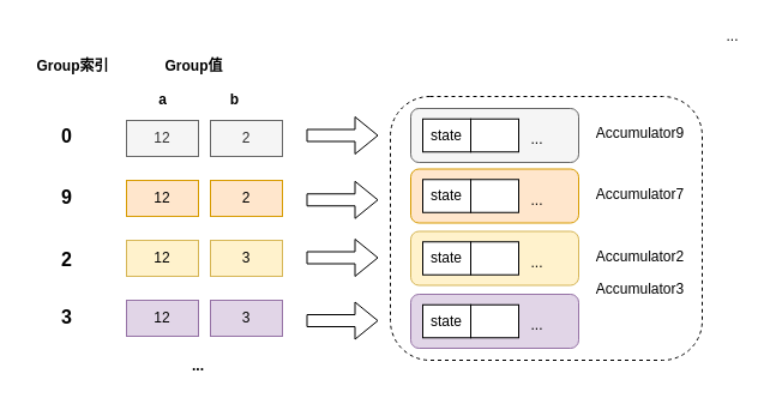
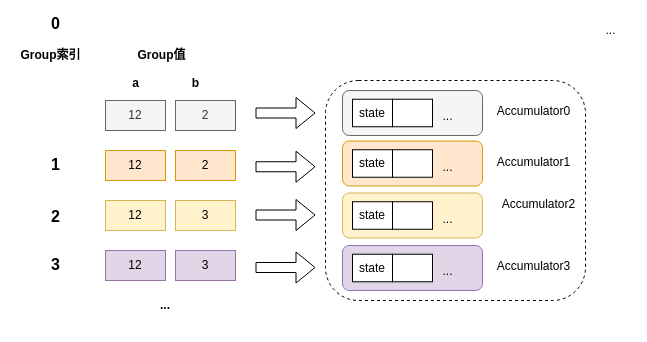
  <mxCell id="0" />
  <mxCell id="1" parent="0" />
  <mxCell id="2" value="" style="rounded=1;whiteSpace=wrap;html=1;dashed=1;" vertex="1" parent="1"><mxGeometry x="325" y="80" width="260" height="220" as="geometry" /></mxCell>
  <mxCell id="3" value="12" style="rounded=0;whiteSpace=wrap;html=1;fillColor=#f5f5f5;strokeColor=#666666;fontColor=#333333;" vertex="1" parent="1"><mxGeometry x="105" y="100" width="60" height="30" as="geometry" /></mxCell>
  <mxCell id="4" value="2" style="rounded=0;whiteSpace=wrap;html=1;fillColor=#f5f5f5;strokeColor=#666666;fontColor=#333333;" vertex="1" parent="1"><mxGeometry x="175" y="100" width="60" height="30" as="geometry" /></mxCell>
  <mxCell id="5" value="12" style="rounded=0;whiteSpace=wrap;html=1;fillColor=#ffe6cc;strokeColor=#d79b00;" vertex="1" parent="1"><mxGeometry x="105" y="150" width="60" height="30" as="geometry" /></mxCell>
  <mxCell id="6" value="2" style="rounded=0;whiteSpace=wrap;html=1;fillColor=#ffe6cc;strokeColor=#d79b00;" vertex="1" parent="1"><mxGeometry x="175" y="150" width="60" height="30" as="geometry" /></mxCell>
  <mxCell id="7" value="12" style="rounded=0;whiteSpace=wrap;html=1;fillColor=#fff2cc;strokeColor=#d6b656;" vertex="1" parent="1"><mxGeometry x="105" y="200" width="60" height="30" as="geometry" /></mxCell>
  <mxCell id="8" value="3" style="rounded=0;whiteSpace=wrap;html=1;fillColor=#fff2cc;strokeColor=#d6b656;" vertex="1" parent="1"><mxGeometry x="175" y="200" width="60" height="30" as="geometry" /></mxCell>
  <mxCell id="9" value="12" style="rounded=0;whiteSpace=wrap;html=1;fillColor=#e1d5e7;strokeColor=#9673a6;" vertex="1" parent="1"><mxGeometry x="105" y="250" width="60" height="30" as="geometry" /></mxCell>
  <mxCell id="10" value="3" style="rounded=0;whiteSpace=wrap;html=1;fillColor=#e1d5e7;strokeColor=#9673a6;" vertex="1" parent="1"><mxGeometry x="175" y="250" width="60" height="30" as="geometry" /></mxCell>
  <mxCell id="11" value="Group值" style="text;html=1;align=center;verticalAlign=middle;resizable=0;points=[];autosize=1;strokeColor=none;fillColor=none;fontStyle=1" vertex="1" parent="1"><mxGeometry x="126" y="40" width="70" height="30" as="geometry" /></mxCell>
  <mxCell id="12" value="a" style="text;html=1;align=center;verticalAlign=middle;resizable=0;points=[];autosize=1;strokeColor=none;fillColor=none;fontStyle=1" vertex="1" parent="1"><mxGeometry x="120" y="68" width="30" height="30" as="geometry" /></mxCell>
  <mxCell id="13" value="b" style="text;html=1;align=center;verticalAlign=middle;resizable=0;points=[];autosize=1;strokeColor=none;fillColor=none;fontStyle=1" vertex="1" parent="1"><mxGeometry x="180" y="68" width="30" height="30" as="geometry" /></mxCell>
  <mxCell id="14" value="&lt;b&gt;...&lt;/b&gt;" style="text;html=1;align=center;verticalAlign=middle;whiteSpace=wrap;rounded=0;" vertex="1" parent="1"><mxGeometry x="135" y="290" width="60" height="30" as="geometry" /></mxCell>
- <mxCell id="15" value="0" style="text;html=1;align=center;verticalAlign=middle;resizable=0;points=[];autosize=1;strokeColor=none;fontStyle=1;fontSize=16;" vertex="1" parent="1"><mxGeometry x="45" y="103" width="20" height="20" as="geometry" /></mxCell>
- <mxCell id="16" value="9" style="text;html=1;align=center;verticalAlign=middle;resizable=0;points=[];autosize=1;strokeColor=none;fontStyle=1;fontSize=16;" vertex="1" parent="1"><mxGeometry x="45" y="154" width="20" height="20" as="geometry" /></mxCell>
+ <mxCell id="15" value="0" style="text;html=1;align=center;verticalAlign=middle;resizable=0;points=[];autosize=1;strokeColor=none;fontStyle=1;fontSize=16;" vertex="1" parent="1"><mxGeometry x="45" y="13" width="20" height="20" as="geometry" /></mxCell>
+ <mxCell id="16" value="1" style="text;html=1;align=center;verticalAlign=middle;resizable=0;points=[];autosize=1;strokeColor=none;fontStyle=1;fontSize=16;" vertex="1" parent="1"><mxGeometry x="45" y="154" width="20" height="20" as="geometry" /></mxCell>
  <mxCell id="17" value="2" style="text;html=1;align=center;verticalAlign=middle;resizable=0;points=[];autosize=1;strokeColor=none;fontStyle=1;fontSize=16;" vertex="1" parent="1"><mxGeometry x="45" y="206" width="20" height="20" as="geometry" /></mxCell>
  <mxCell id="18" value="3" style="text;html=1;align=center;verticalAlign=middle;resizable=0;points=[];autosize=1;strokeColor=none;fontStyle=1;fontSize=16;" vertex="1" parent="1"><mxGeometry x="45" y="254" width="20" height="20" as="geometry" /></mxCell>
- <mxCell id="19" value="Group索引" style="text;html=1;align=center;verticalAlign=middle;resizable=0;points=[];autosize=1;strokeColor=none;fillColor=none;fontStyle=1" vertex="1" parent="1"><mxGeometry x="20" y="45" width="80" height="20" as="geometry" /></mxCell>
+ <mxCell id="19" value="Group索引" style="text;html=1;align=center;verticalAlign=middle;resizable=0;points=[];autosize=1;strokeColor=none;fillColor=none;fontStyle=1" vertex="1" parent="1"><mxGeometry x="10" y="45" width="80" height="20" as="geometry" /></mxCell>
  <mxCell id="20" value="" style="rounded=1;whiteSpace=wrap;html=1;fillColor=#f5f5f5;strokeColor=#666666;fontColor=#333333;" vertex="1" parent="1"><mxGeometry x="342" y="90" width="140" height="45" as="geometry" /></mxCell>
  <mxCell id="21" value="state" style="rounded=0;whiteSpace=wrap;html=1;" vertex="1" parent="1"><mxGeometry x="352" y="98.75" width="40" height="27.5" as="geometry" /></mxCell>
  <mxCell id="22" value="" style="rounded=0;whiteSpace=wrap;html=1;" vertex="1" parent="1"><mxGeometry x="392" y="98.75" width="40" height="27.5" as="geometry" /></mxCell>
- <mxCell id="23" value="Accumulator9" style="text;html=1;align=center;verticalAlign=middle;resizable=0;points=[];autosize=1;strokeColor=none;" vertex="1" parent="1"><mxGeometry x="488" y="101" width="90" height="20" as="geometry" /></mxCell>
+ <mxCell id="23" value="Accumulator0" style="text;html=1;align=center;verticalAlign=middle;resizable=0;points=[];autosize=1;strokeColor=none;" vertex="1" parent="1"><mxGeometry x="488" y="101" width="90" height="20" as="geometry" /></mxCell>
  <mxCell id="24" value="" style="rounded=1;whiteSpace=wrap;html=1;fillColor=#ffe6cc;strokeColor=#d79b00;" vertex="1" parent="1"><mxGeometry x="342" y="140.5" width="140" height="45" as="geometry" /></mxCell>
  <mxCell id="25" value="state" style="rounded=0;whiteSpace=wrap;html=1;" vertex="1" parent="1"><mxGeometry x="352" y="149.25" width="40" height="27.5" as="geometry" /></mxCell>
  <mxCell id="26" value="" style="rounded=0;whiteSpace=wrap;html=1;" vertex="1" parent="1"><mxGeometry x="392" y="149.25" width="40" height="27.5" as="geometry" /></mxCell>
- <mxCell id="27" value="Accumulator7" style="text;html=1;align=center;verticalAlign=middle;resizable=0;points=[];autosize=1;strokeColor=none;" vertex="1" parent="1"><mxGeometry x="488" y="151.5" width="90" height="20" as="geometry" /></mxCell>
+ <mxCell id="27" value="Accumulator1" style="text;html=1;align=center;verticalAlign=middle;resizable=0;points=[];autosize=1;strokeColor=none;" vertex="1" parent="1"><mxGeometry x="488" y="151.5" width="90" height="20" as="geometry" /></mxCell>
  <mxCell id="28" value="" style="rounded=1;whiteSpace=wrap;html=1;fillColor=#fff2cc;strokeColor=#d6b656;" vertex="1" parent="1"><mxGeometry x="342" y="192.5" width="140" height="45" as="geometry" /></mxCell>
  <mxCell id="29" value="state" style="rounded=0;whiteSpace=wrap;html=1;" vertex="1" parent="1"><mxGeometry x="352" y="201.25" width="40" height="27.5" as="geometry" /></mxCell>
  <mxCell id="30" value="" style="rounded=0;whiteSpace=wrap;html=1;" vertex="1" parent="1"><mxGeometry x="392" y="201.25" width="40" height="27.5" as="geometry" /></mxCell>
- <mxCell id="31" value="Accumulator2" style="text;html=1;align=center;verticalAlign=middle;resizable=0;points=[];autosize=1;strokeColor=none;" vertex="1" parent="1"><mxGeometry x="488" y="203.5" width="90" height="20" as="geometry" /></mxCell>
+ <mxCell id="31" value="Accumulator2" style="text;html=1;align=center;verticalAlign=middle;resizable=0;points=[];autosize=1;strokeColor=none;" vertex="1" parent="1"><mxGeometry x="493" y="193.5" width="90" height="20" as="geometry" /></mxCell>
  <mxCell id="32" value="..." style="text;html=1;align=center;verticalAlign=middle;resizable=0;points=[];autosize=1;strokeColor=none;" vertex="1" parent="1"><mxGeometry x="432" y="106" width="30" height="20" as="geometry" /></mxCell>
  <mxCell id="33" value="..." style="text;html=1;align=center;verticalAlign=middle;resizable=0;points=[];autosize=1;strokeColor=none;" vertex="1" parent="1"><mxGeometry x="595" y="20" width="30" height="20" as="geometry" /></mxCell>
  <mxCell id="34" value="..." style="text;html=1;align=center;verticalAlign=middle;resizable=0;points=[];autosize=1;strokeColor=none;" vertex="1" parent="1"><mxGeometry x="432" y="208.75" width="30" height="20" as="geometry" /></mxCell>
  <mxCell id="35" value="..." style="text;html=1;align=center;verticalAlign=middle;resizable=0;points=[];autosize=1;strokeColor=none;" vertex="1" parent="1"><mxGeometry x="432" y="156.75" width="30" height="20" as="geometry" /></mxCell>
  <mxCell id="36" value="" style="rounded=1;whiteSpace=wrap;html=1;fillColor=#e1d5e7;strokeColor=#9673a6;" vertex="1" parent="1"><mxGeometry x="342" y="245" width="140" height="45" as="geometry" /></mxCell>
  <mxCell id="37" value="state" style="rounded=0;whiteSpace=wrap;html=1;" vertex="1" parent="1"><mxGeometry x="352" y="253.75" width="40" height="27.5" as="geometry" /></mxCell>
  <mxCell id="38" value="" style="rounded=0;whiteSpace=wrap;html=1;" vertex="1" parent="1"><mxGeometry x="392" y="253.75" width="40" height="27.5" as="geometry" /></mxCell>
- <mxCell id="39" value="Accumulator3" style="text;html=1;align=center;verticalAlign=middle;resizable=0;points=[];autosize=1;strokeColor=none;" vertex="1" parent="1"><mxGeometry x="488" y="231" width="90" height="20" as="geometry" /></mxCell>
+ <mxCell id="39" value="Accumulator3" style="text;html=1;align=center;verticalAlign=middle;resizable=0;points=[];autosize=1;strokeColor=none;" vertex="1" parent="1"><mxGeometry x="488" y="256" width="90" height="20" as="geometry" /></mxCell>
  <mxCell id="40" value="..." style="text;html=1;align=center;verticalAlign=middle;resizable=0;points=[];autosize=1;strokeColor=none;" vertex="1" parent="1"><mxGeometry x="432" y="261.25" width="30" height="20" as="geometry" /></mxCell>
  <mxCell id="41" value="" style="shape=flexArrow;endArrow=classic;html=1;" edge="1" parent="1"><mxGeometry width="50" height="50" relative="1" as="geometry"><mxPoint x="255" y="267" as="sourcePoint" /><mxPoint x="315" y="267" as="targetPoint" /></mxGeometry></mxCell>
  <mxCell id="42" value="" style="shape=flexArrow;endArrow=classic;html=1;" edge="1" parent="1"><mxGeometry width="50" height="50" relative="1" as="geometry"><mxPoint x="255" y="166.25" as="sourcePoint" /><mxPoint x="315" y="166.25" as="targetPoint" /></mxGeometry></mxCell>
  <mxCell id="43" value="" style="shape=flexArrow;endArrow=classic;html=1;" edge="1" parent="1"><mxGeometry width="50" height="50" relative="1" as="geometry"><mxPoint x="255" y="214.5" as="sourcePoint" /><mxPoint x="315" y="214.5" as="targetPoint" /></mxGeometry></mxCell>
  <mxCell id="44" value="" style="shape=flexArrow;endArrow=classic;html=1;" edge="1" parent="1"><mxGeometry width="50" height="50" relative="1" as="geometry"><mxPoint x="255" y="112.5" as="sourcePoint" /><mxPoint x="315" y="112.5" as="targetPoint" /></mxGeometry></mxCell>
